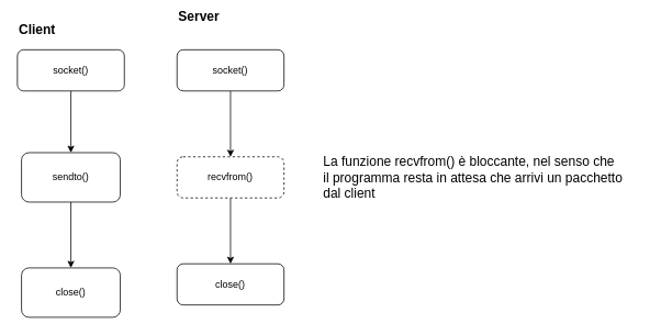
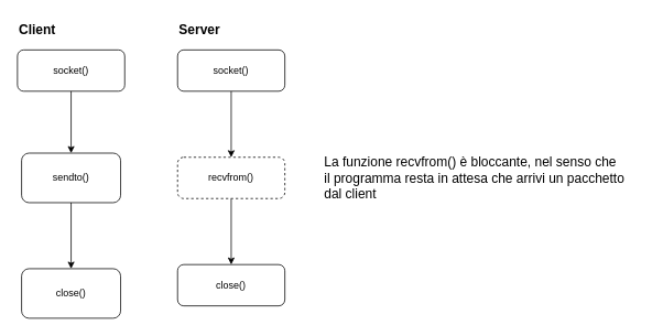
  <mxCell id="0" />
  <mxCell id="1" parent="0" />
  <mxCell id="2" value="" style="edgeStyle=none;html=1;" edge="1" parent="1" source="3" target="5"><mxGeometry relative="1" as="geometry" /></mxCell>
  <mxCell id="3" value="socket()" style="rounded=1;whiteSpace=wrap;html=1;" vertex="1" parent="1"><mxGeometry x="20" y="60" width="130" height="50" as="geometry" /></mxCell>
  <mxCell id="4" value="" style="edgeStyle=none;html=1;" edge="1" parent="1" source="5" target="6"><mxGeometry relative="1" as="geometry" /></mxCell>
  <mxCell id="5" value="sendto()" style="whiteSpace=wrap;html=1;rounded=1;" vertex="1" parent="1"><mxGeometry x="25" y="185" width="120" height="60" as="geometry" /></mxCell>
  <mxCell id="6" value="close()" style="whiteSpace=wrap;html=1;rounded=1;" vertex="1" parent="1"><mxGeometry x="25" y="325" width="120" height="60" as="geometry" /></mxCell>
  <mxCell id="7" value="" style="edgeStyle=none;html=1;" edge="1" parent="1" source="8" target="10"><mxGeometry relative="1" as="geometry" /></mxCell>
  <mxCell id="8" value="socket()" style="rounded=1;whiteSpace=wrap;html=1;" vertex="1" parent="1"><mxGeometry x="214" y="60" width="130" height="50" as="geometry" /></mxCell>
  <mxCell id="9" value="" style="edgeStyle=none;html=1;" edge="1" parent="1" source="10" target="11"><mxGeometry relative="1" as="geometry" /></mxCell>
  <mxCell id="10" value="recvfrom()" style="rounded=1;whiteSpace=wrap;html=1;dashed=1;" vertex="1" parent="1"><mxGeometry x="214" y="190" width="130" height="50" as="geometry" /></mxCell>
  <mxCell id="11" value="close()" style="rounded=1;whiteSpace=wrap;html=1;" vertex="1" parent="1"><mxGeometry x="214" y="320" width="130" height="50" as="geometry" /></mxCell>
  <mxCell id="12" value="&lt;font style=&quot;font-size: 16px;&quot;&gt;&lt;b&gt;Client&lt;/b&gt;&lt;/font&gt;" style="text;html=1;align=left;verticalAlign=middle;resizable=0;points=[];autosize=1;strokeColor=none;fillColor=none;" vertex="1" parent="1"><mxGeometry x="20" y="20" width="70" height="30" as="geometry" /></mxCell>
- <mxCell id="13" value="&lt;font style=&quot;font-size: 16px;&quot;&gt;&lt;b&gt;Server&lt;/b&gt;&lt;/font&gt;" style="text;html=1;align=left;verticalAlign=middle;resizable=0;points=[];autosize=1;strokeColor=none;fillColor=none;" vertex="1" parent="1"><mxGeometry x="214" y="5" width="70" height="30" as="geometry" /></mxCell>
+ <mxCell id="13" value="&lt;font style=&quot;font-size: 16px;&quot;&gt;&lt;b&gt;Server&lt;/b&gt;&lt;/font&gt;" style="text;html=1;align=left;verticalAlign=middle;resizable=0;points=[];autosize=1;strokeColor=none;fillColor=none;" vertex="1" parent="1"><mxGeometry x="214" y="20" width="70" height="30" as="geometry" /></mxCell>
  <mxCell id="14" value="La funzione recvfrom() è bloccante, nel senso che&lt;br&gt;il programma resta in attesa che arrivi un pacchetto&lt;br&gt;dal client&amp;nbsp;" style="text;html=1;align=left;verticalAlign=middle;resizable=0;points=[];autosize=1;strokeColor=none;fillColor=none;fontSize=16;" vertex="1" parent="1"><mxGeometry x="390" y="180" width="390" height="70" as="geometry" /></mxCell>
